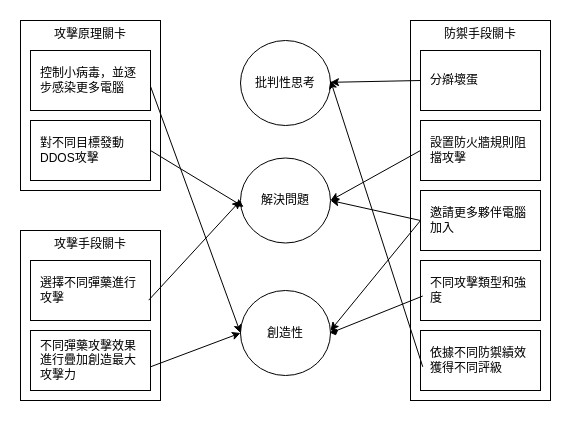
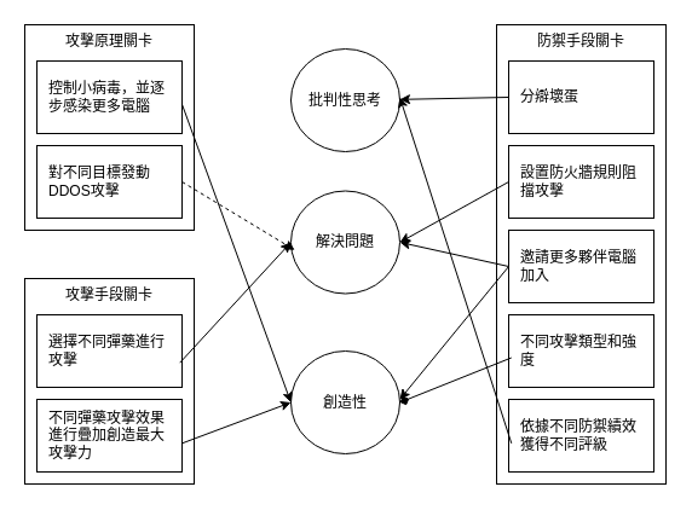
  <mxCell id="0" />
  <mxCell id="1" parent="0" />
  <mxCell id="2" value="" style="group" vertex="1" connectable="0" parent="1"><mxGeometry x="20" y="20" width="140" height="170" as="geometry" /></mxCell>
  <mxCell id="3" value="攻擊原理關卡" style="rounded=0;whiteSpace=wrap;html=1;verticalAlign=top;" vertex="1" parent="2"><mxGeometry width="140" height="170" as="geometry" /></mxCell>
  <mxCell id="4" value="控制小病毒，並逐步感染更多電腦" style="rounded=0;whiteSpace=wrap;html=1;spacing=10;align=left;spacingLeft=0;" vertex="1" parent="2"><mxGeometry x="10" y="30" width="120" height="60" as="geometry" /></mxCell>
  <mxCell id="5" value="對不同目標發動DDOS攻擊" style="rounded=0;whiteSpace=wrap;html=1;spacing=10;align=left;spacingLeft=0;" vertex="1" parent="2"><mxGeometry x="10" y="100" width="120" height="60" as="geometry" /></mxCell>
  <mxCell id="6" value="" style="group" vertex="1" connectable="0" parent="1"><mxGeometry x="20" y="230" width="140" height="170" as="geometry" /></mxCell>
  <mxCell id="7" value="選擇不同彈藥進行攻擊" style="rounded=0;whiteSpace=wrap;html=1;spacing=10;align=left;spacingLeft=0;" vertex="1" parent="6"><mxGeometry x="10" y="40" width="120" height="60" as="geometry" /></mxCell>
  <mxCell id="8" value="攻擊手段關卡" style="rounded=0;whiteSpace=wrap;html=1;verticalAlign=top;" vertex="1" parent="6"><mxGeometry width="140" height="170" as="geometry" /></mxCell>
  <mxCell id="9" value="選擇不同彈藥進行攻擊" style="rounded=0;whiteSpace=wrap;html=1;spacing=10;align=left;spacingLeft=0;" vertex="1" parent="6"><mxGeometry x="10" y="30" width="120" height="60" as="geometry" /></mxCell>
  <mxCell id="10" value="不同彈藥攻擊效果進行疊加創造最大攻擊力" style="rounded=0;whiteSpace=wrap;html=1;spacing=10;align=left;spacingLeft=0;" vertex="1" parent="6"><mxGeometry x="10" y="100" width="120" height="60" as="geometry" /></mxCell>
  <mxCell id="11" value="" style="group" vertex="1" connectable="0" parent="1"><mxGeometry x="410" y="20" width="140" height="380" as="geometry" /></mxCell>
  <mxCell id="12" value="防禦手段關卡" style="rounded=0;whiteSpace=wrap;html=1;verticalAlign=top;" vertex="1" parent="11"><mxGeometry width="140" height="380" as="geometry" /></mxCell>
  <mxCell id="13" value="依據不同防禦績效獲得不同評級" style="rounded=0;whiteSpace=wrap;html=1;spacing=10;align=left;spacingLeft=0;" vertex="1" parent="11"><mxGeometry x="10" y="310" width="120" height="60" as="geometry" /></mxCell>
  <mxCell id="14" value="邀請更多夥伴電腦加入" style="rounded=0;whiteSpace=wrap;html=1;spacing=10;align=left;spacingLeft=0;" vertex="1" parent="11"><mxGeometry x="10" y="170" width="120" height="60" as="geometry" /></mxCell>
  <mxCell id="15" value="分辯壞蛋" style="rounded=0;whiteSpace=wrap;html=1;spacing=10;align=left;spacingLeft=0;" vertex="1" parent="11"><mxGeometry x="10" y="30" width="120" height="60" as="geometry" /></mxCell>
  <mxCell id="16" value="設置防火牆規則阻擋攻擊" style="rounded=0;whiteSpace=wrap;html=1;spacing=10;align=left;spacingLeft=0;" vertex="1" parent="11"><mxGeometry x="10" y="100" width="120" height="60" as="geometry" /></mxCell>
  <mxCell id="17" value="不同攻擊類型和強度" style="rounded=0;whiteSpace=wrap;html=1;spacing=10;align=left;spacingLeft=0;" vertex="1" parent="11"><mxGeometry x="10" y="240" width="120" height="60" as="geometry" /></mxCell>
  <mxCell id="18" value="批判性思考" style="ellipse;whiteSpace=wrap;html=1;" vertex="1" parent="1"><mxGeometry x="240" y="40" width="90" height="85" as="geometry" /></mxCell>
  <mxCell id="19" value="解決問題" style="ellipse;whiteSpace=wrap;html=1;" vertex="1" parent="1"><mxGeometry x="240" y="157.5" width="90" height="85" as="geometry" /></mxCell>
  <mxCell id="20" value="創造性" style="ellipse;whiteSpace=wrap;html=1;align=center;" vertex="1" parent="1"><mxGeometry x="240" y="290" width="90" height="85" as="geometry" /></mxCell>
  <mxCell id="21" value="" style="endArrow=classic;html=1;rounded=0;exitX=0;exitY=0.5;exitDx=0;exitDy=0;" edge="1" parent="1" source="15" target="18"><mxGeometry width="50" height="50" relative="1" as="geometry"><mxPoint x="400" y="100" as="sourcePoint" /><mxPoint x="330" y="210" as="targetPoint" /></mxGeometry></mxCell>
  <mxCell id="22" value="" style="endArrow=classic;html=1;rounded=0;exitX=0.019;exitY=0.606;exitDx=0;exitDy=0;exitPerimeter=0;" edge="1" parent="1" source="13"><mxGeometry width="50" height="50" relative="1" as="geometry"><mxPoint x="430" y="160" as="sourcePoint" /><mxPoint x="330" y="80" as="targetPoint" /></mxGeometry></mxCell>
  <mxCell id="23" value="" style="endArrow=classic;html=1;rounded=0;exitX=0;exitY=0.5;exitDx=0;exitDy=0;entryX=1;entryY=0.5;entryDx=0;entryDy=0;" edge="1" parent="1" source="14" target="19"><mxGeometry width="50" height="50" relative="1" as="geometry"><mxPoint x="400" y="207" as="sourcePoint" /><mxPoint x="310" y="140" as="targetPoint" /></mxGeometry></mxCell>
- <mxCell id="24" value="" style="endArrow=classic;html=1;rounded=0;exitX=1;exitY=0.5;exitDx=0;exitDy=0;entryX=0.035;entryY=0.575;entryDx=0;entryDy=0;entryPerimeter=0;" edge="1" parent="1" source="5" target="19"><mxGeometry width="50" height="50" relative="1" as="geometry"><mxPoint x="430" y="230" as="sourcePoint" /><mxPoint x="340" y="210" as="targetPoint" /></mxGeometry></mxCell>
+ <mxCell id="24" value="" style="endArrow=classic;html=1;rounded=0;exitX=1;exitY=0.5;exitDx=0;exitDy=0;entryX=0.035;entryY=0.575;entryDx=0;entryDy=0;entryPerimeter=0;dashed=1;" edge="1" parent="1" source="5" target="19"><mxGeometry width="50" height="50" relative="1" as="geometry"><mxPoint x="430" y="230" as="sourcePoint" /><mxPoint x="340" y="210" as="targetPoint" /></mxGeometry></mxCell>
  <mxCell id="25" value="" style="endArrow=classic;html=1;rounded=0;exitX=0.985;exitY=0.661;exitDx=0;exitDy=0;exitPerimeter=0;" edge="1" parent="1" source="9"><mxGeometry width="50" height="50" relative="1" as="geometry"><mxPoint x="160" y="160" as="sourcePoint" /><mxPoint x="240" y="200" as="targetPoint" /></mxGeometry></mxCell>
  <mxCell id="26" value="" style="endArrow=classic;html=1;rounded=0;exitX=0;exitY=0.5;exitDx=0;exitDy=0;" edge="1" parent="1" source="16"><mxGeometry width="50" height="50" relative="1" as="geometry"><mxPoint x="430" y="230" as="sourcePoint" /><mxPoint x="330" y="200" as="targetPoint" /></mxGeometry></mxCell>
  <mxCell id="27" value="" style="endArrow=classic;html=1;rounded=0;exitX=0.999;exitY=0.592;exitDx=0;exitDy=0;entryX=0;entryY=0.5;entryDx=0;entryDy=0;exitPerimeter=0;" edge="1" parent="1" source="4" target="20"><mxGeometry width="50" height="50" relative="1" as="geometry"><mxPoint x="160" y="160" as="sourcePoint" /><mxPoint x="253" y="216" as="targetPoint" /></mxGeometry></mxCell>
  <mxCell id="28" value="" style="endArrow=classic;html=1;rounded=0;exitX=0.999;exitY=0.606;exitDx=0;exitDy=0;exitPerimeter=0;entryX=0;entryY=0.5;entryDx=0;entryDy=0;" edge="1" parent="1" source="10" target="20"><mxGeometry width="50" height="50" relative="1" as="geometry"><mxPoint x="158" y="310" as="sourcePoint" /><mxPoint x="250" y="210" as="targetPoint" /></mxGeometry></mxCell>
  <mxCell id="29" value="" style="endArrow=diamond;html=1;rounded=0;exitX=0.019;exitY=0.592;exitDx=0;exitDy=0;entryX=1;entryY=0.5;entryDx=0;entryDy=0;exitPerimeter=0;" edge="1" parent="1" source="17" target="20"><mxGeometry width="50" height="50" relative="1" as="geometry"><mxPoint x="430" y="230" as="sourcePoint" /><mxPoint x="340" y="210" as="targetPoint" /></mxGeometry></mxCell>
  <mxCell id="30" value="" style="endArrow=classic;html=1;rounded=0;exitX=0;exitY=0.5;exitDx=0;exitDy=0;" edge="1" parent="1" source="14"><mxGeometry width="50" height="50" relative="1" as="geometry"><mxPoint x="432" y="306" as="sourcePoint" /><mxPoint x="330" y="330" as="targetPoint" /></mxGeometry></mxCell>
